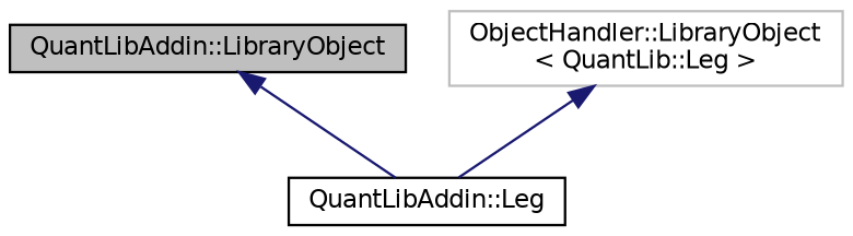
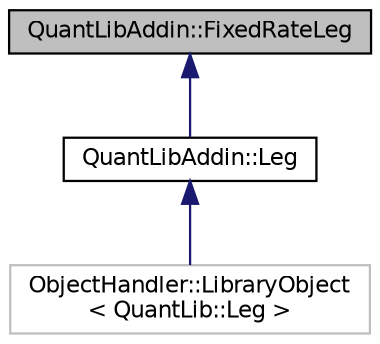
  digraph {
    node [color=black fillcolor=white fontname=Helvetica fontsize=10 shape=record style=filled]
    edge [color=midnightblue dir=back fontname=Helvetica fontsize=10 labelfontname=Helvetica labelfontsize=10 style=solid]
-   n1 [fillcolor=grey75 fontcolor=black height=0.2 label="QuantLibAddin::LibraryObject" width=0.4]
+   n1 [fillcolor=grey75 fontcolor=black height=0.2 label="QuantLibAddin::FixedRateLeg" width=0.4]
    n2 [height=0.2 label="QuantLibAddin::Leg" width=0.4]
    n3 [color=grey75 height=0.2 label="ObjectHandler::LibraryObject\l\< QuantLib::Leg \>" width=0.4]
    n1 -> n2
-   n3 -> n2
+   n2 -> n3
  }
